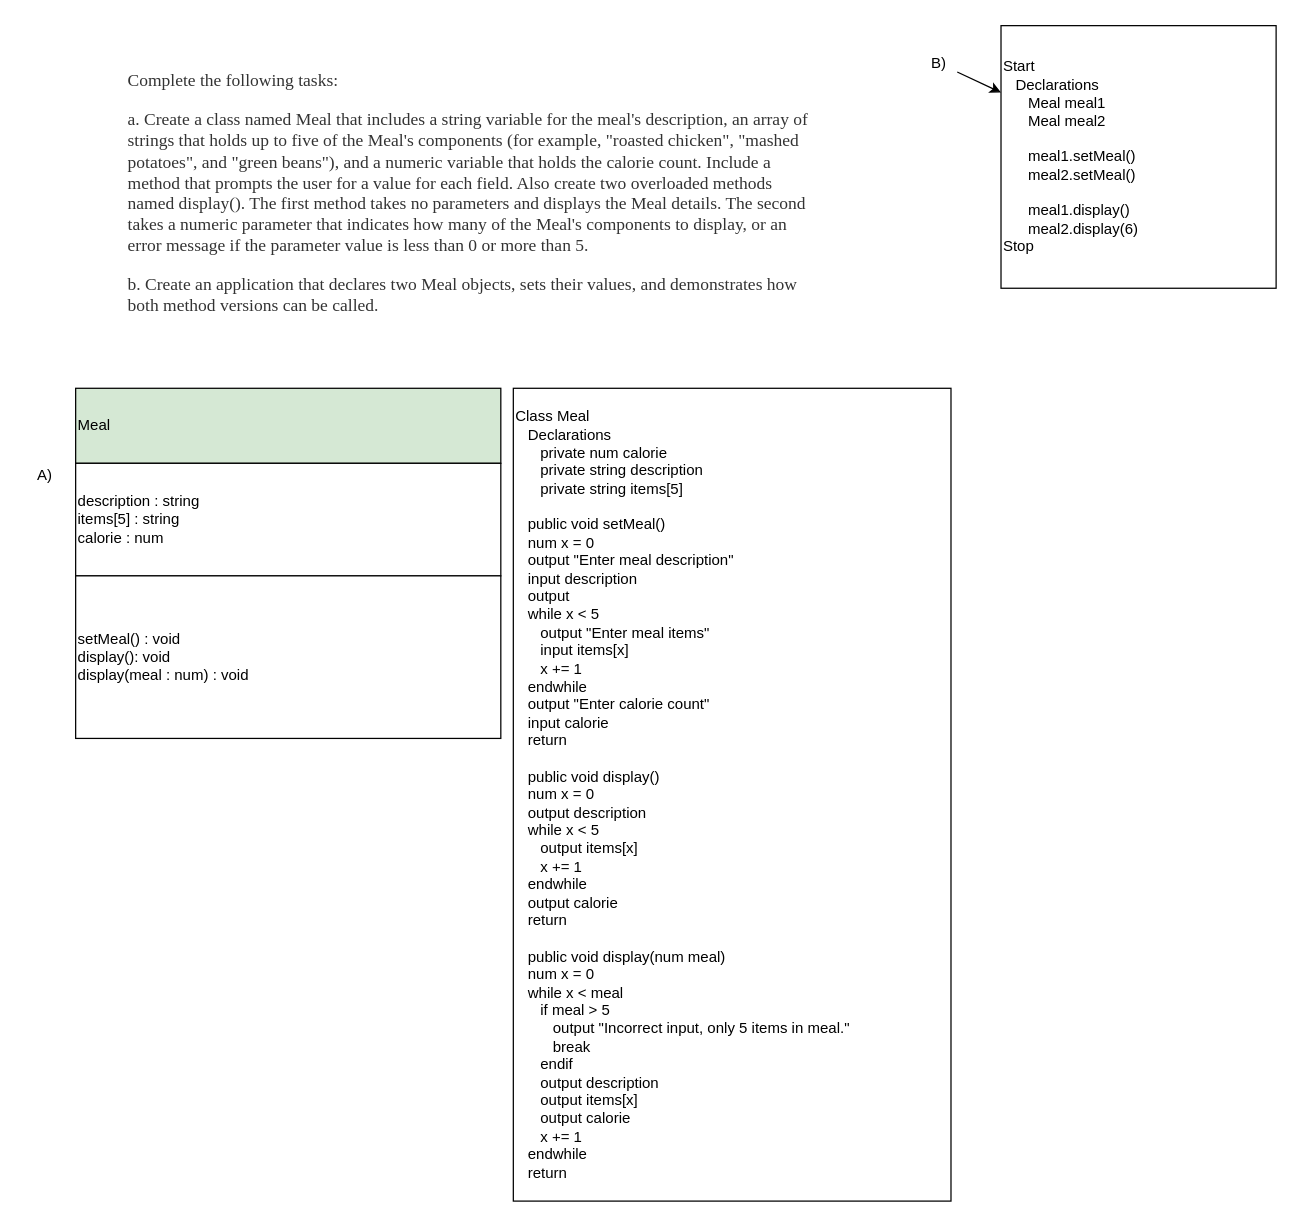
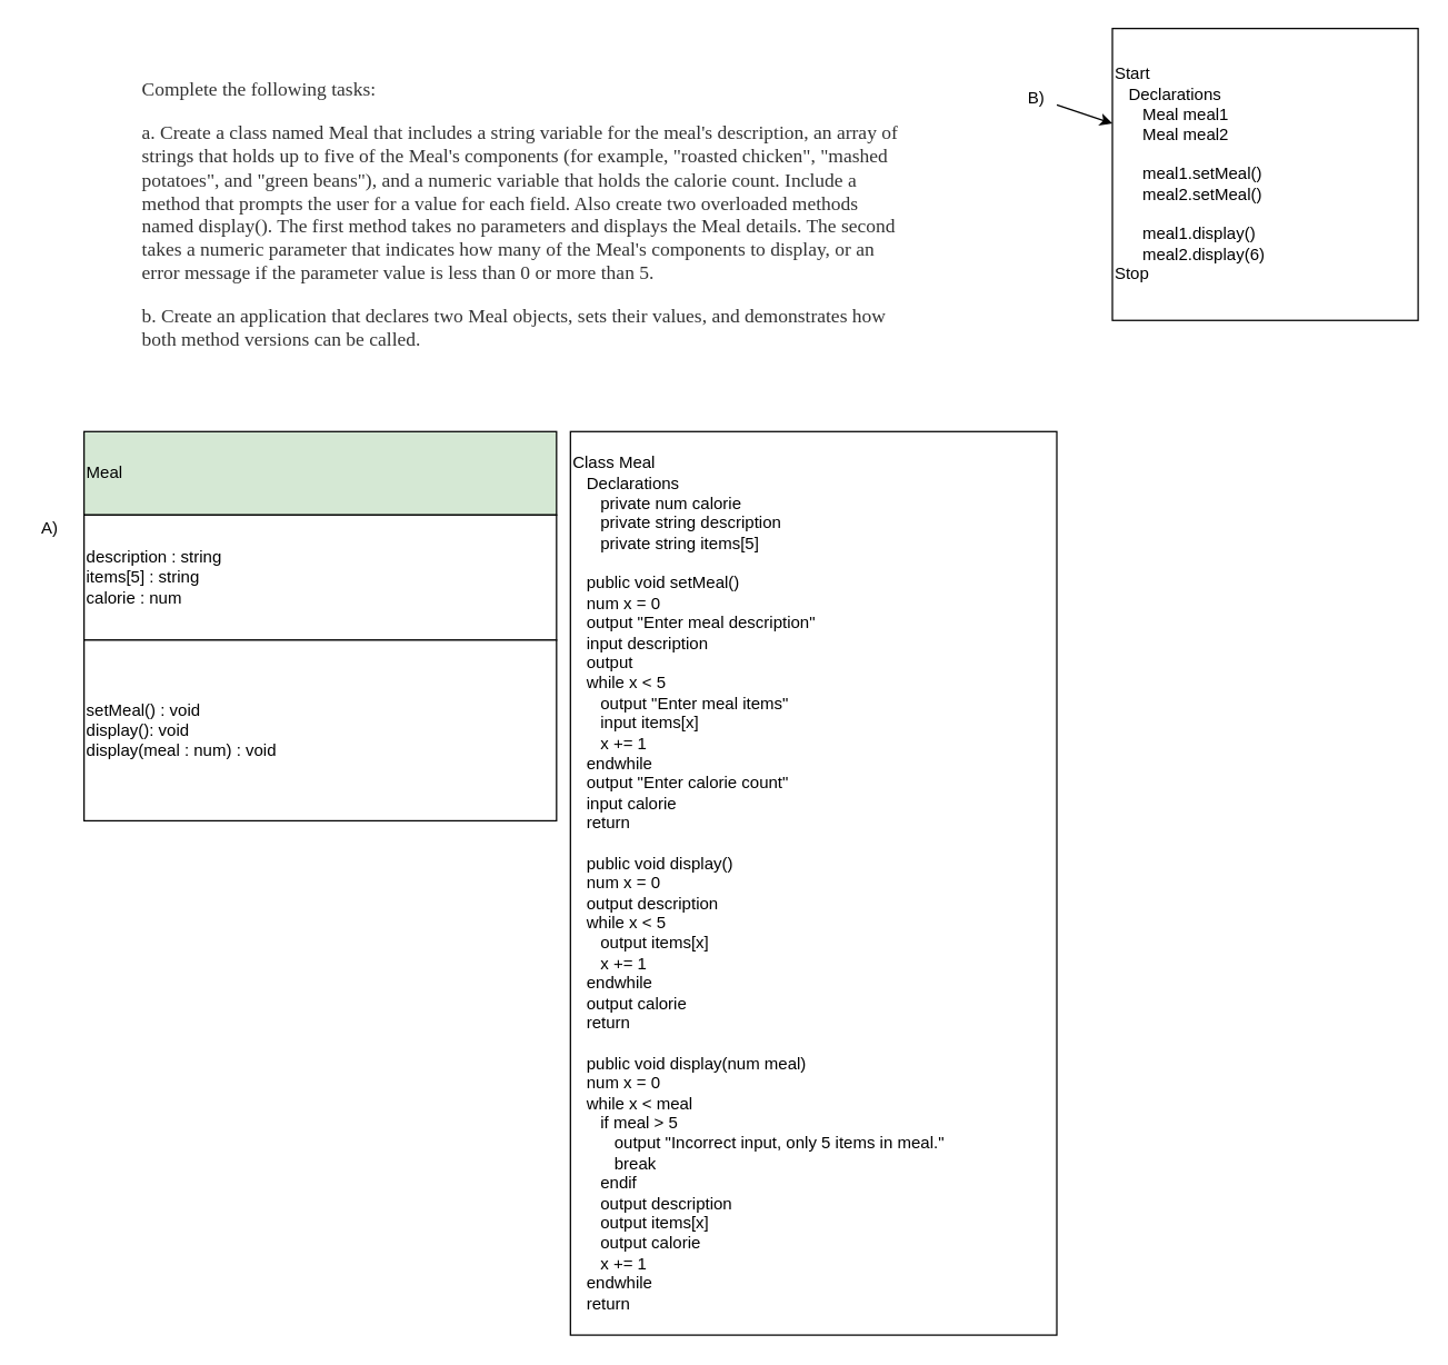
  <mxCell id="0" />
  <mxCell id="1" parent="0" />
  <mxCell id="2" value="&lt;span style=&quot;color: rgb(51, 51, 51); font-family: georgia, times, &amp;quot;times new roman&amp;quot;, serif; font-size: 14px; font-style: normal; font-weight: 400; letter-spacing: normal; text-indent: 0px; text-transform: none; word-spacing: 0px; background-color: rgb(255, 255, 255); display: inline; float: none;&quot;&gt;Complete the following tasks:&lt;/span&gt;&lt;br style=&quot;color: rgb(51, 51, 51); font-family: georgia, times, &amp;quot;times new roman&amp;quot;, serif; font-size: 14px; font-style: normal; font-weight: 400; letter-spacing: normal; text-indent: 0px; text-transform: none; word-spacing: 0px; background-color: rgb(255, 255, 255);&quot;&gt;&lt;br style=&quot;color: rgb(51, 51, 51); font-family: georgia, times, &amp;quot;times new roman&amp;quot;, serif; font-size: 14px; font-style: normal; font-weight: 400; letter-spacing: normal; text-indent: 0px; text-transform: none; word-spacing: 0px; background-color: rgb(255, 255, 255);&quot;&gt;&lt;span style=&quot;color: rgb(51, 51, 51); font-family: georgia, times, &amp;quot;times new roman&amp;quot;, serif; font-size: 14px; font-style: normal; font-weight: 400; letter-spacing: normal; text-indent: 0px; text-transform: none; word-spacing: 0px; background-color: rgb(255, 255, 255); display: inline; float: none;&quot;&gt;a. Create a class named Meal that includes a string variable for the meal's description, an array of strings that holds up to five of the Meal's components (for example, &quot;roasted chicken&quot;, &quot;mashed potatoes&quot;, and &quot;green beans&quot;), and a numeric variable that holds the calorie count. Include a method that prompts the user for a value for each field. Also create two overloaded methods named display(). The first method takes no parameters and displays the Meal details. The second takes a numeric parameter that indicates how many of the Meal's components to display, or an error message if the parameter value is less than 0 or more than 5.&lt;/span&gt;&lt;br style=&quot;color: rgb(51, 51, 51); font-family: georgia, times, &amp;quot;times new roman&amp;quot;, serif; font-size: 14px; font-style: normal; font-weight: 400; letter-spacing: normal; text-indent: 0px; text-transform: none; word-spacing: 0px; background-color: rgb(255, 255, 255);&quot;&gt;&lt;br style=&quot;color: rgb(51, 51, 51); font-family: georgia, times, &amp;quot;times new roman&amp;quot;, serif; font-size: 14px; font-style: normal; font-weight: 400; letter-spacing: normal; text-indent: 0px; text-transform: none; word-spacing: 0px; background-color: rgb(255, 255, 255);&quot;&gt;&lt;span style=&quot;color: rgb(51, 51, 51); font-family: georgia, times, &amp;quot;times new roman&amp;quot;, serif; font-size: 14px; font-style: normal; font-weight: 400; letter-spacing: normal; text-indent: 0px; text-transform: none; word-spacing: 0px; background-color: rgb(255, 255, 255); display: inline; float: none;&quot;&gt;b. Create an application that declares two Meal objects, sets their values, and demonstrates how both method versions can be called.&lt;/span&gt;" style="text;whiteSpace=wrap;html=1;" parent="1" vertex="1"><mxGeometry x="100" y="50" width="550" height="200" as="geometry" /></mxCell>
  <mxCell id="3" value="Class Meal&lt;br&gt;&amp;nbsp; &amp;nbsp;Declarations&lt;br&gt;&amp;nbsp; &amp;nbsp; &amp;nbsp; private num calorie&lt;br&gt;&amp;nbsp; &amp;nbsp; &amp;nbsp; private string description&lt;br&gt;&amp;nbsp; &amp;nbsp; &amp;nbsp; private string items[5]&lt;br&gt;&lt;br&gt;&amp;nbsp; &amp;nbsp;public void setMeal()&lt;br&gt;&amp;nbsp; &amp;nbsp;num x = 0&lt;br&gt;&amp;nbsp; &amp;nbsp;output &quot;Enter meal description&quot;&lt;br&gt;&amp;nbsp; &amp;nbsp;input description&lt;br&gt;&amp;nbsp; &amp;nbsp;output&amp;nbsp;&lt;br&gt;&amp;nbsp; &amp;nbsp;while x &amp;lt; 5&lt;br&gt;&amp;nbsp; &amp;nbsp; &amp;nbsp; output &quot;Enter meal items&quot;&lt;br&gt;&amp;nbsp; &amp;nbsp; &amp;nbsp; input items[x]&lt;br&gt;&amp;nbsp; &amp;nbsp; &amp;nbsp; x += 1&lt;br&gt;&amp;nbsp; &amp;nbsp;endwhile&lt;br&gt;&amp;nbsp; &amp;nbsp;output &quot;Enter calorie count&quot;&lt;br&gt;&amp;nbsp; &amp;nbsp;input calorie&lt;br&gt;&amp;nbsp; &amp;nbsp;return&lt;br&gt;&lt;br&gt;&amp;nbsp; &amp;nbsp;public void display()&lt;br&gt;&amp;nbsp; &amp;nbsp;num x = 0&lt;br&gt;&amp;nbsp; &amp;nbsp;output description&lt;br&gt;&amp;nbsp; &amp;nbsp;while x &amp;lt; 5&lt;br&gt;&amp;nbsp; &amp;nbsp; &amp;nbsp; output items[x]&lt;br&gt;&amp;nbsp; &amp;nbsp; &amp;nbsp; x += 1&lt;br&gt;&amp;nbsp; &amp;nbsp;endwhile&lt;br&gt;&amp;nbsp; &amp;nbsp;output calorie&lt;br&gt;&amp;nbsp; &amp;nbsp;return&lt;br&gt;&amp;nbsp; &amp;nbsp;&lt;br&gt;&amp;nbsp; &amp;nbsp;public void display(num meal)&lt;br&gt;&amp;nbsp; &amp;nbsp;num x = 0&amp;nbsp;&lt;br&gt;&amp;nbsp; &amp;nbsp;while x &amp;lt; meal&lt;br&gt;&amp;nbsp; &amp;nbsp; &amp;nbsp; if meal &amp;gt; 5&lt;br&gt;&amp;nbsp; &amp;nbsp; &amp;nbsp; &amp;nbsp; &amp;nbsp;output &quot;Incorrect input, only 5 items in meal.&quot;&lt;br&gt;&amp;nbsp; &amp;nbsp; &amp;nbsp; &amp;nbsp; &amp;nbsp;break&lt;br&gt;&amp;nbsp; &amp;nbsp; &amp;nbsp; endif&amp;nbsp;&lt;br&gt;&amp;nbsp; &amp;nbsp; &amp;nbsp; output description&amp;nbsp;&lt;br&gt;&amp;nbsp; &amp;nbsp; &amp;nbsp; output items[x]&lt;br&gt;&amp;nbsp; &amp;nbsp; &amp;nbsp; output calorie&lt;br&gt;&amp;nbsp; &amp;nbsp; &amp;nbsp; x += 1&lt;br&gt;&amp;nbsp; &amp;nbsp;endwhile&lt;br&gt;&amp;nbsp; &amp;nbsp;return" style="whiteSpace=wrap;html=1;align=left;" vertex="1" parent="1"><mxGeometry x="410" y="310" width="350" height="650" as="geometry" /></mxCell>
  <mxCell id="4" value="Meal" style="whiteSpace=wrap;html=1;align=left;fillColor=#d5e8d4;" vertex="1" parent="1"><mxGeometry y="310" width="340" height="60" as="geometry" x="60" /></mxCell>
  <mxCell id="5" value="description : string&lt;br&gt;items[5] : string&lt;br&gt;calorie : num" style="whiteSpace=wrap;html=1;align=left;" vertex="1" parent="1"><mxGeometry y="370" width="340" height="90" as="geometry" x="60" /></mxCell>
  <mxCell id="6" value="setMeal() : void&lt;br&gt;display(): void&lt;br&gt;display(meal : num) : void" style="whiteSpace=wrap;html=1;align=left;" vertex="1" parent="1"><mxGeometry y="460" width="340" height="130" as="geometry" x="60" /></mxCell>
  <mxCell id="7" value="A)" style="text;html=1;align=center;verticalAlign=middle;resizable=0;points=[];autosize=1;strokeColor=none;fillColor=none;" vertex="1" parent="1"><mxGeometry x="20" y="370" width="30" height="20" as="geometry" /></mxCell>
  <mxCell id="8" value="" style="edgeStyle=none;html=1;" edge="1" parent="1" source="9" target="10"><mxGeometry relative="1" as="geometry" /></mxCell>
- <mxCell id="9" value="B)" style="text;html=1;align=center;verticalAlign=middle;resizable=0;points=[];autosize=1;strokeColor=none;fillColor=none;" vertex="1" parent="1"><mxGeometry x="735" y="40" width="30" height="20" as="geometry" /></mxCell>
+ <mxCell id="9" value="B)" style="text;html=1;align=center;verticalAlign=middle;resizable=0;points=[];autosize=1;strokeColor=none;fillColor=none;" vertex="1" parent="1"><mxGeometry x="730" y="60" width="30" height="20" as="geometry" /></mxCell>
  <mxCell id="10" value="Start&amp;nbsp;&lt;br&gt;&amp;nbsp; &amp;nbsp;Declarations&lt;br&gt;&amp;nbsp; &amp;nbsp; &amp;nbsp; Meal meal1&lt;br&gt;&amp;nbsp; &amp;nbsp; &amp;nbsp; Meal meal2&lt;br&gt;&lt;br&gt;&amp;nbsp; &amp;nbsp; &amp;nbsp; meal1.setMeal()&lt;br&gt;&amp;nbsp; &amp;nbsp; &amp;nbsp; meal2.setMeal()&lt;br&gt;&lt;br&gt;&amp;nbsp; &amp;nbsp; &amp;nbsp; meal1.display()&lt;br&gt;&amp;nbsp; &amp;nbsp; &amp;nbsp; meal2.display(6)&lt;br&gt;Stop" style="whiteSpace=wrap;html=1;align=left;" vertex="1" parent="1"><mxGeometry x="800" y="20" width="220" height="210" as="geometry" /></mxCell>
